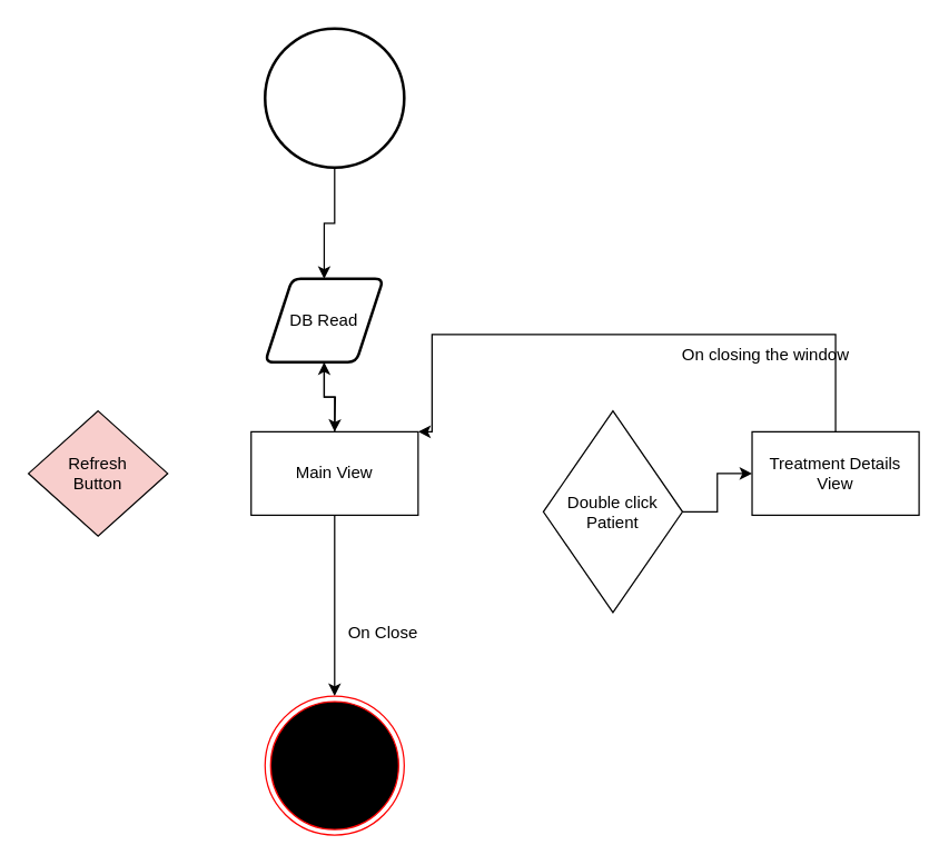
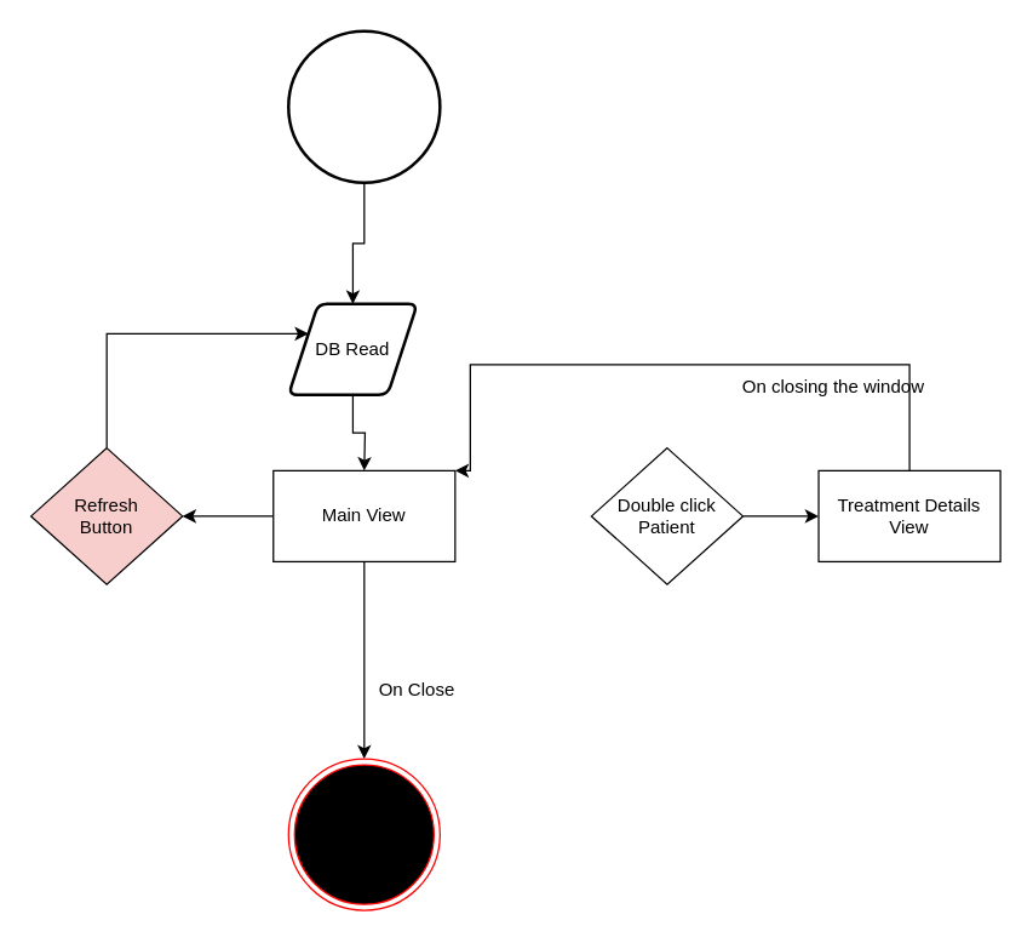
  <mxCell id="0" />
  <mxCell id="1" parent="0" />
  <mxCell id="2" style="edgeStyle=orthogonalEdgeStyle;rounded=0;orthogonalLoop=1;jettySize=auto;html=1;entryX=0.5;entryY=0;entryDx=0;entryDy=0;" edge="1" parent="1" source="3" target="5"><mxGeometry relative="1" as="geometry" /></mxCell>
  <mxCell id="3" value="" style="strokeWidth=2;html=1;shape=mxgraph.flowchart.start_2;whiteSpace=wrap;" vertex="1" parent="1"><mxGeometry x="190" y="20" width="100" height="100" as="geometry" /></mxCell>
  <mxCell id="4" style="edgeStyle=orthogonalEdgeStyle;rounded=0;orthogonalLoop=1;jettySize=auto;html=1;" edge="1" parent="1" source="5"><mxGeometry relative="1" as="geometry"><mxPoint x="240" y="310" as="targetPoint" /></mxGeometry></mxCell>
  <mxCell id="5" value="DB Read" style="shape=parallelogram;html=1;strokeWidth=2;perimeter=parallelogramPerimeter;whiteSpace=wrap;rounded=1;arcSize=12;size=0.23;" vertex="1" parent="1"><mxGeometry x="190" y="200" width="85" height="60" as="geometry" /></mxCell>
- <mxCell id="6" style="edgeStyle=orthogonalEdgeStyle;rounded=0;orthogonalLoop=1;jettySize=auto;html=1;" edge="1" parent="1" source="8" target="5"><mxGeometry relative="1" as="geometry" /></mxCell>
+ <mxCell id="6" style="edgeStyle=orthogonalEdgeStyle;rounded=0;orthogonalLoop=1;jettySize=auto;html=1;entryX=1;entryY=0.5;entryDx=0;entryDy=0;" edge="1" parent="1" source="8" target="14"><mxGeometry relative="1" as="geometry" /></mxCell>
  <mxCell id="7" style="edgeStyle=orthogonalEdgeStyle;rounded=0;orthogonalLoop=1;jettySize=auto;html=1;entryX=0.5;entryY=0;entryDx=0;entryDy=0;" edge="1" parent="1" source="8" target="16"><mxGeometry relative="1" as="geometry" /></mxCell>
  <mxCell id="8" value="Main View" style="rounded=0;whiteSpace=wrap;html=1;" vertex="1" parent="1"><mxGeometry x="180" y="310" width="120" height="60" as="geometry" /></mxCell>
  <mxCell id="9" style="edgeStyle=orthogonalEdgeStyle;rounded=0;orthogonalLoop=1;jettySize=auto;html=1;" edge="1" parent="1" source="10" target="12"><mxGeometry relative="1" as="geometry"><mxPoint x="580" y="340" as="targetPoint" /></mxGeometry></mxCell>
- <mxCell id="10" value="Double click&lt;br&gt;Patient" style="rhombus;whiteSpace=wrap;html=1;" vertex="1" parent="1"><mxGeometry x="390" y="295" width="100" height="145" as="geometry" /></mxCell>
+ <mxCell id="10" value="Double click&lt;br&gt;Patient" style="rhombus;whiteSpace=wrap;html=1;" vertex="1" parent="1"><mxGeometry x="390" y="295" width="100" height="90" as="geometry" /></mxCell>
  <mxCell id="11" style="edgeStyle=orthogonalEdgeStyle;rounded=0;orthogonalLoop=1;jettySize=auto;html=1;exitX=0.5;exitY=0;exitDx=0;exitDy=0;entryX=1;entryY=0;entryDx=0;entryDy=0;" edge="1" parent="1" source="12" target="8"><mxGeometry relative="1" as="geometry"><mxPoint x="310" y="260" as="targetPoint" /><Array as="points"><mxPoint x="600" y="240" /><mxPoint x="310" y="240" /><mxPoint x="310" y="310" /></Array></mxGeometry></mxCell>
  <mxCell id="12" value="Treatment Details View" style="rounded=0;whiteSpace=wrap;html=1;" vertex="1" parent="1"><mxGeometry x="540" y="310" width="120" height="60" as="geometry" /></mxCell>
+ <mxCell id="13" style="edgeStyle=orthogonalEdgeStyle;rounded=0;orthogonalLoop=1;jettySize=auto;html=1;entryX=0;entryY=0.25;entryDx=0;entryDy=0;" edge="1" parent="1" source="14" target="5"><mxGeometry relative="1" as="geometry"><mxPoint y="200" as="targetPoint" x="100" /><Array as="points"><mxPoint x="70" y="220" /></Array></mxGeometry></mxCell>
  <mxCell id="14" value="Refresh&lt;br&gt;Button" style="rhombus;whiteSpace=wrap;html=1;fillColor=#f8cecc;" vertex="1" parent="1"><mxGeometry x="20" y="295" width="100" height="90" as="geometry" /></mxCell>
  <mxCell id="15" value="On closing the window" style="text;html=1;strokeColor=none;fillColor=none;align=center;verticalAlign=middle;whiteSpace=wrap;rounded=0;" vertex="1" parent="1"><mxGeometry x="485" y="240" width="130" height="30" as="geometry" /></mxCell>
  <mxCell id="16" value="" style="ellipse;html=1;shape=endState;fillColor=#000000;strokeColor=#ff0000;" vertex="1" parent="1"><mxGeometry x="190" y="500" width="100" height="100" as="geometry" /></mxCell>
  <mxCell id="17" value="On Close" style="text;html=1;strokeColor=none;fillColor=none;align=center;verticalAlign=middle;whiteSpace=wrap;rounded=0;" vertex="1" parent="1"><mxGeometry x="240" y="440" width="70" height="30" as="geometry" /></mxCell>
